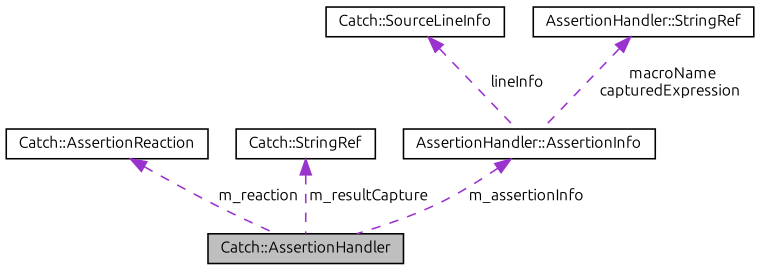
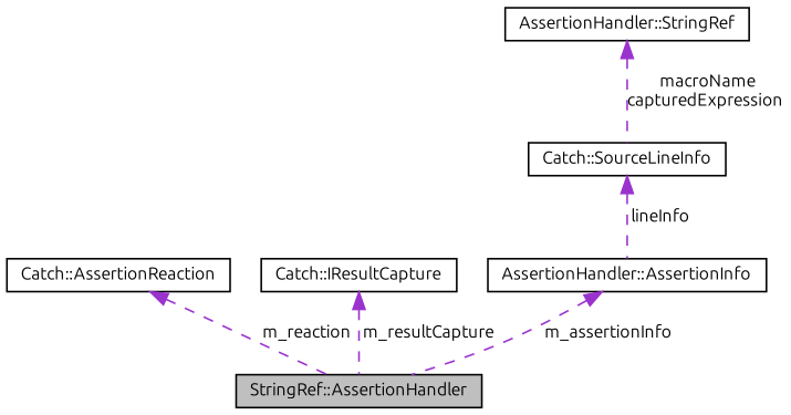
  digraph {
    fontname=Ubuntu
    node [color=black fillcolor=white fontname=Ubuntu fontsize=10 shape=record style=filled]
    edge [color=darkorchid3 dir=back fontname=Ubuntu fontsize=10 labelfontname=Helvetica labelfontsize=10 style=dashed]
-   n1 [fillcolor=grey75 fontcolor=black height=0.2 label="Catch::AssertionHandler" width=0.4]
+   n1 [fillcolor=grey75 fontcolor=black height=0.2 label="StringRef::AssertionHandler" width=0.4]
    n2 [height=0.2 label="Catch::AssertionReaction" width=0.4]
-   n3 [height=0.2 label="Catch::StringRef" width=0.4]
+   n3 [height=0.2 label="Catch::IResultCapture" width=0.4]
    n4 [height=0.2 label="AssertionHandler::AssertionInfo" width=0.4]
    n5 [height=0.2 label="Catch::SourceLineInfo" width=0.4]
    n6 [height=0.2 label="AssertionHandler::StringRef" width=0.4]
    n2 -> n1 [label=" m_reaction"]
    n3 -> n1 [label=" m_resultCapture"]
    n4 -> n1 [label=" m_assertionInfo"]
    n5 -> n4 [label=" lineInfo"]
-   n6 -> n4 [label=" macroName\ncapturedExpression"]
+   n6 -> n5 [label=" macroName\ncapturedExpression"]
  }
